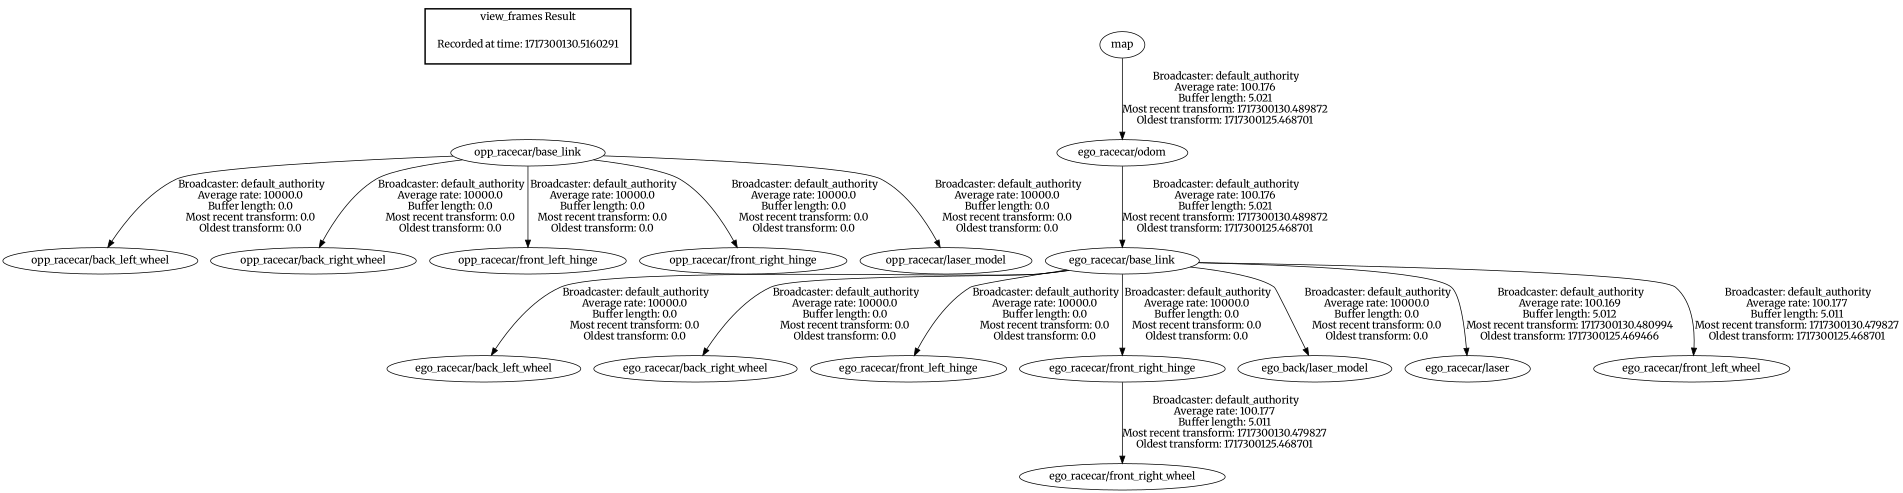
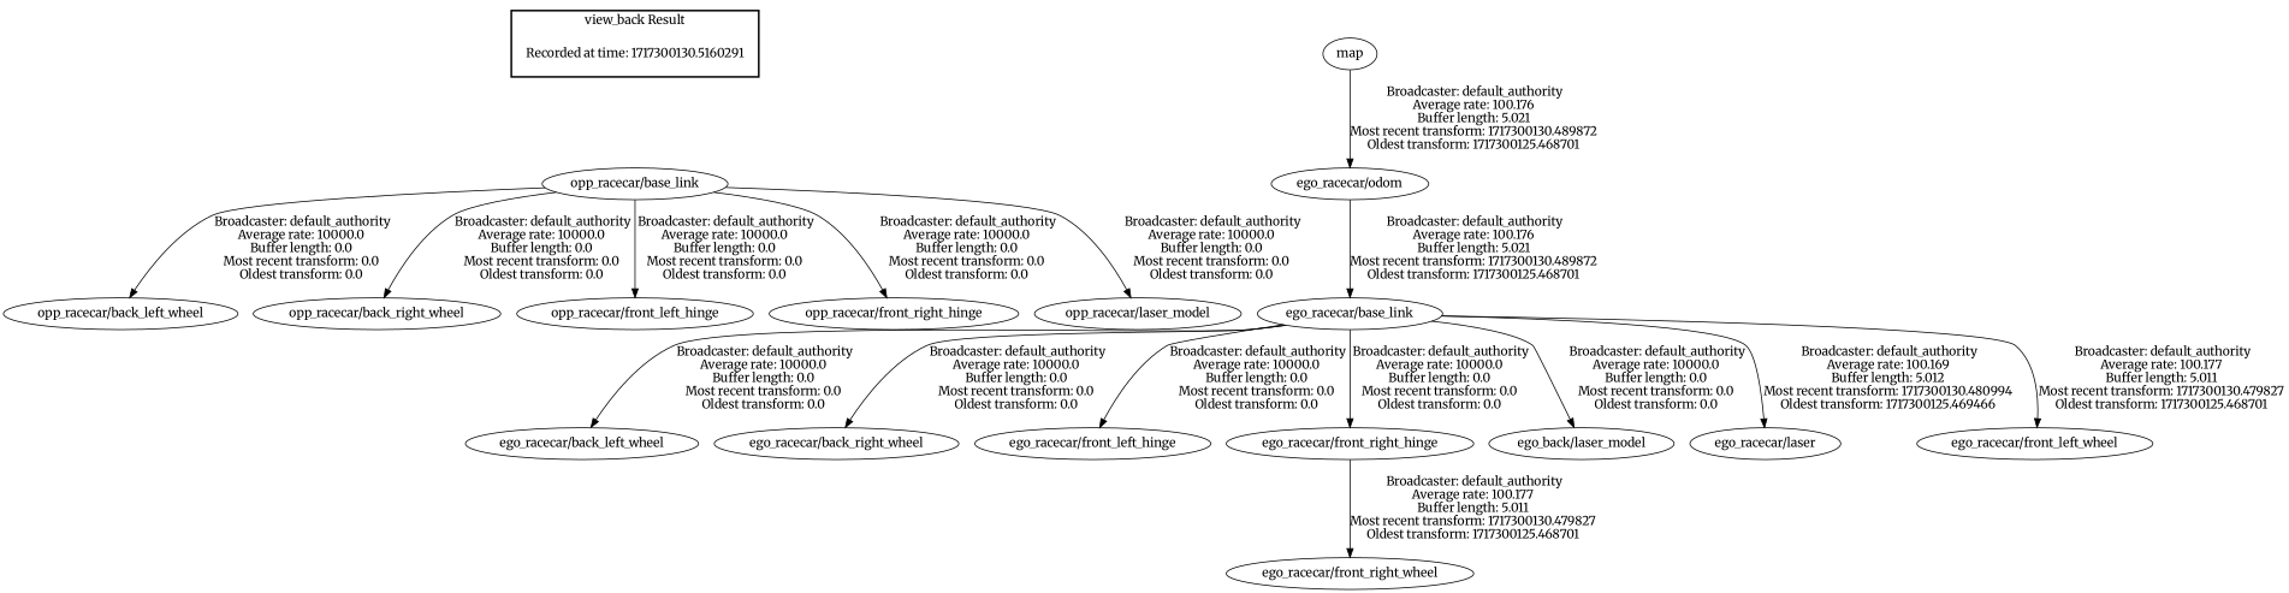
  digraph {
    fontname=Merriweather
    node [fontname=Merriweather]
    edge [fontname=Merriweather]
    "Recorded at time: 1717300130.5160291" [shape=plaintext]
    "opp_racecar/base_link"
    map
    "ego_racecar/odom"
    "ego_racecar/base_link"
    "ego_racecar/back_left_wheel"
    "ego_racecar/back_right_wheel"
    "ego_racecar/front_left_hinge"
    "ego_racecar/front_right_hinge"
    n10 [label="ego_back/laser_model"]
    "ego_racecar/laser"
    "ego_racecar/front_left_wheel"
    "ego_racecar/front_right_wheel"
    "opp_racecar/back_left_wheel"
    "opp_racecar/back_right_wheel"
    "opp_racecar/front_left_hinge"
    "opp_racecar/front_right_hinge"
    "opp_racecar/laser_model"
    subgraph cluster_1 {
      color=black
-     label="view_frames Result"
+     label="view_back Result"
      style=bold
      "Recorded at time: 1717300130.5160291"
    }
    "Recorded at time: 1717300130.5160291" -> "opp_racecar/base_link" [style=invis]
    "opp_racecar/base_link" -> "opp_racecar/back_left_wheel" [label=" Broadcaster: default_authority\nAverage rate: 10000.0\nBuffer length: 0.0\nMost recent transform: 0.0\nOldest transform: 0.0\n"]
    "opp_racecar/base_link" -> "opp_racecar/back_right_wheel" [label=" Broadcaster: default_authority\nAverage rate: 10000.0\nBuffer length: 0.0\nMost recent transform: 0.0\nOldest transform: 0.0\n"]
    "opp_racecar/base_link" -> "opp_racecar/front_left_hinge" [label=" Broadcaster: default_authority\nAverage rate: 10000.0\nBuffer length: 0.0\nMost recent transform: 0.0\nOldest transform: 0.0\n"]
    "opp_racecar/base_link" -> "opp_racecar/front_right_hinge" [label=" Broadcaster: default_authority\nAverage rate: 10000.0\nBuffer length: 0.0\nMost recent transform: 0.0\nOldest transform: 0.0\n"]
    "opp_racecar/base_link" -> "opp_racecar/laser_model" [label=" Broadcaster: default_authority\nAverage rate: 10000.0\nBuffer length: 0.0\nMost recent transform: 0.0\nOldest transform: 0.0\n"]
    map -> "ego_racecar/odom" [label=" Broadcaster: default_authority\nAverage rate: 100.176\nBuffer length: 5.021\nMost recent transform: 1717300130.489872\nOldest transform: 1717300125.468701\n"]
    "ego_racecar/odom" -> "ego_racecar/base_link" [label=" Broadcaster: default_authority\nAverage rate: 100.176\nBuffer length: 5.021\nMost recent transform: 1717300130.489872\nOldest transform: 1717300125.468701\n"]
    "ego_racecar/base_link" -> "ego_racecar/back_left_wheel" [label=" Broadcaster: default_authority\nAverage rate: 10000.0\nBuffer length: 0.0\nMost recent transform: 0.0\nOldest transform: 0.0\n"]
    "ego_racecar/base_link" -> "ego_racecar/back_right_wheel" [label=" Broadcaster: default_authority\nAverage rate: 10000.0\nBuffer length: 0.0\nMost recent transform: 0.0\nOldest transform: 0.0\n"]
    "ego_racecar/base_link" -> "ego_racecar/front_left_hinge" [label=" Broadcaster: default_authority\nAverage rate: 10000.0\nBuffer length: 0.0\nMost recent transform: 0.0\nOldest transform: 0.0\n"]
    "ego_racecar/base_link" -> "ego_racecar/front_right_hinge" [label=" Broadcaster: default_authority\nAverage rate: 10000.0\nBuffer length: 0.0\nMost recent transform: 0.0\nOldest transform: 0.0\n"]
    "ego_racecar/base_link" -> n10 [label=" Broadcaster: default_authority\nAverage rate: 10000.0\nBuffer length: 0.0\nMost recent transform: 0.0\nOldest transform: 0.0\n"]
    "ego_racecar/base_link" -> "ego_racecar/laser" [label=" Broadcaster: default_authority\nAverage rate: 100.169\nBuffer length: 5.012\nMost recent transform: 1717300130.480994\nOldest transform: 1717300125.469466\n"]
    "ego_racecar/base_link" -> "ego_racecar/front_left_wheel" [label=" Broadcaster: default_authority\nAverage rate: 100.177\nBuffer length: 5.011\nMost recent transform: 1717300130.479827\nOldest transform: 1717300125.468701\n"]
    "ego_racecar/front_right_hinge" -> "ego_racecar/front_right_wheel" [label=" Broadcaster: default_authority\nAverage rate: 100.177\nBuffer length: 5.011\nMost recent transform: 1717300130.479827\nOldest transform: 1717300125.468701\n"]
  }
